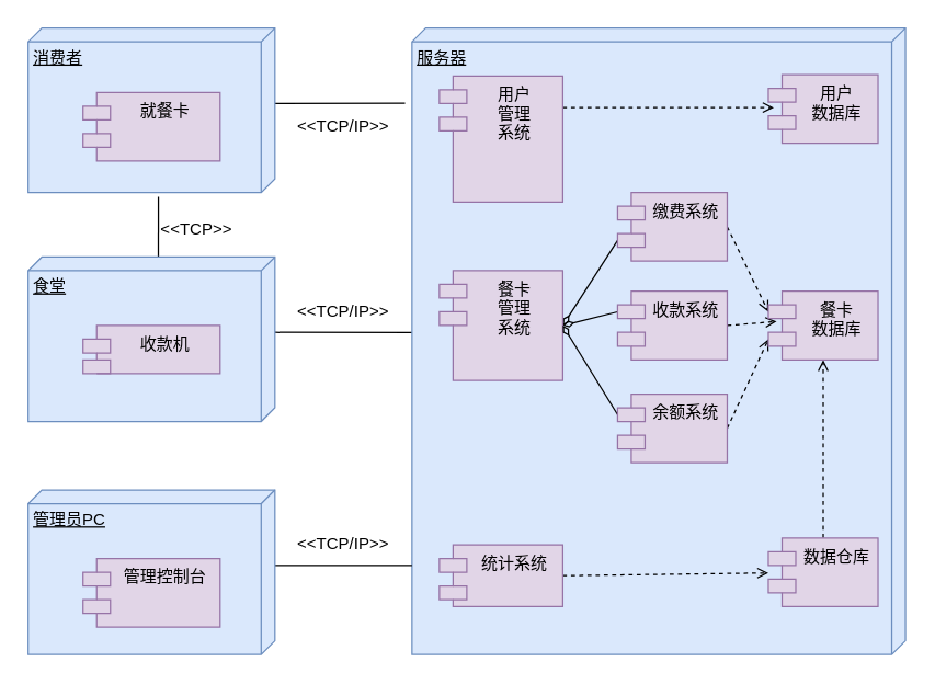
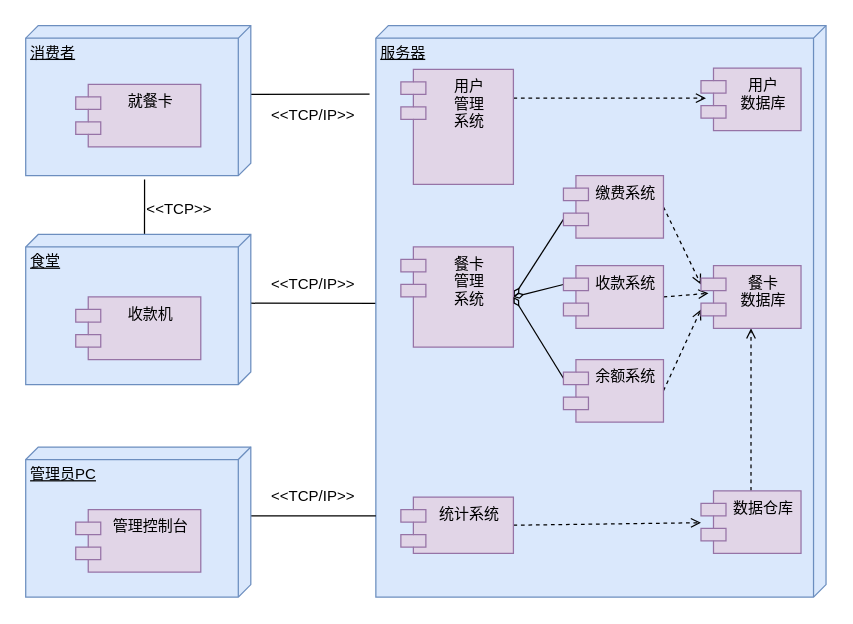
  <mxCell id="0" />
  <mxCell id="1" parent="0" />
  <mxCell id="2" style="edgeStyle=none;rounded=0;orthogonalLoop=1;jettySize=auto;html=1;exitX=0;exitY=0;exitDx=55;exitDy=0;exitPerimeter=0;entryX=0.12;entryY=1.014;entryDx=0;entryDy=0;entryPerimeter=0;endArrow=none;endFill=0;" edge="1" parent="1" source="3" target="10"><mxGeometry relative="1" as="geometry" /></mxCell>
  <mxCell id="3" value="消费者" style="verticalAlign=top;align=left;spacingTop=8;spacingLeft=2;spacingRight=12;shape=cube;size=10;direction=south;fontStyle=4;html=1;fillColor=#dae8fc;strokeColor=#6c8ebf;" vertex="1" parent="1"><mxGeometry x="20" y="20" width="180" height="120" as="geometry" /></mxCell>
  <mxCell id="4" value="就餐卡" style="shape=module;align=left;spacingLeft=20;align=center;verticalAlign=top;fillColor=#e1d5e7;strokeColor=#9673a6;" vertex="1" parent="1"><mxGeometry x="60" y="67" width="100" height="50" as="geometry" /></mxCell>
  <mxCell id="5" style="rounded=0;orthogonalLoop=1;jettySize=auto;html=1;exitX=0;exitY=0;exitDx=0;exitDy=85;exitPerimeter=0;entryX=1.025;entryY=0.472;entryDx=0;entryDy=0;entryPerimeter=0;endArrow=none;endFill=0;" edge="1" parent="1" source="7" target="3"><mxGeometry relative="1" as="geometry" /></mxCell>
  <mxCell id="6" style="edgeStyle=none;rounded=0;orthogonalLoop=1;jettySize=auto;html=1;exitX=0;exitY=0;exitDx=55;exitDy=0;exitPerimeter=0;entryX=0.486;entryY=0.997;entryDx=0;entryDy=0;entryPerimeter=0;endArrow=none;endFill=0;" edge="1" parent="1" source="7" target="10"><mxGeometry relative="1" as="geometry" /></mxCell>
  <mxCell id="7" value="食堂" style="verticalAlign=top;align=left;spacingTop=8;spacingLeft=2;spacingRight=12;shape=cube;size=10;direction=south;fontStyle=4;html=1;fillColor=#dae8fc;strokeColor=#6c8ebf;" vertex="1" parent="1"><mxGeometry x="20" y="187" width="180" height="120" as="geometry" /></mxCell>
- <mxCell id="8" value="收款机" style="shape=module;align=left;spacingLeft=20;align=center;verticalAlign=top;fillColor=#e1d5e7;strokeColor=#9673a6;" vertex="1" parent="1"><mxGeometry x="60" y="237" width="100" height="35" as="geometry" /></mxCell>
+ <mxCell id="8" value="收款机" style="shape=module;align=left;spacingLeft=20;align=center;verticalAlign=top;fillColor=#e1d5e7;strokeColor=#9673a6;" vertex="1" parent="1"><mxGeometry x="60" y="237" width="100" height="50" as="geometry" /></mxCell>
  <mxCell id="9" value="&amp;lt;&amp;lt;TCP&amp;gt;&amp;gt;" style="text;html=1;strokeColor=none;fillColor=none;align=center;verticalAlign=middle;whiteSpace=wrap;rounded=0;" vertex="1" parent="1"><mxGeometry x="123" y="157" width="40" height="20" as="geometry" /></mxCell>
  <mxCell id="10" value="服务器" style="verticalAlign=top;align=left;spacingTop=8;spacingLeft=2;spacingRight=12;shape=cube;size=10;direction=south;fontStyle=4;html=1;fillColor=#dae8fc;strokeColor=#6c8ebf;" vertex="1" parent="1"><mxGeometry x="300" y="20" width="360" height="457" as="geometry" /></mxCell>
  <mxCell id="11" value="&amp;lt;&amp;lt;TCP/IP&amp;gt;&amp;gt;" style="text;html=1;strokeColor=none;fillColor=none;align=center;verticalAlign=middle;whiteSpace=wrap;rounded=0;" vertex="1" parent="1"><mxGeometry x="230" y="217" width="40" height="20" as="geometry" /></mxCell>
  <mxCell id="12" value="&amp;lt;&amp;lt;TCP/IP&amp;gt;&amp;gt;" style="text;html=1;strokeColor=none;fillColor=none;align=center;verticalAlign=middle;whiteSpace=wrap;rounded=0;" vertex="1" parent="1"><mxGeometry x="230" y="82" width="40" height="20" as="geometry" /></mxCell>
  <mxCell id="13" style="edgeStyle=none;rounded=0;orthogonalLoop=1;jettySize=auto;html=1;exitX=0;exitY=0;exitDx=0;exitDy=15;exitPerimeter=0;entryX=1;entryY=0.5;entryDx=0;entryDy=0;startArrow=none;startFill=0;endArrow=diamondThin;endFill=0;" edge="1" parent="1" source="15" target="29"><mxGeometry relative="1" as="geometry" /></mxCell>
  <mxCell id="14" style="edgeStyle=none;rounded=0;orthogonalLoop=1;jettySize=auto;html=1;exitX=1;exitY=0.5;exitDx=0;exitDy=0;entryX=0.075;entryY=0.44;entryDx=0;entryDy=0;entryPerimeter=0;dashed=1;startArrow=none;startFill=0;endArrow=open;endFill=0;" edge="1" parent="1" source="15" target="34"><mxGeometry relative="1" as="geometry" /></mxCell>
  <mxCell id="15" value="收款系统" style="shape=module;align=left;spacingLeft=20;align=center;verticalAlign=top;fillColor=#e1d5e7;strokeColor=#9673a6;" vertex="1" parent="1"><mxGeometry x="450" y="212" width="80" height="50" as="geometry" /></mxCell>
  <mxCell id="16" style="edgeStyle=none;rounded=0;orthogonalLoop=1;jettySize=auto;html=1;exitX=0;exitY=0;exitDx=0;exitDy=35;exitPerimeter=0;entryX=1;entryY=0.5;entryDx=0;entryDy=0;startArrow=none;startFill=0;endArrow=diamondThin;endFill=0;" edge="1" parent="1" source="18" target="29"><mxGeometry relative="1" as="geometry" /></mxCell>
  <mxCell id="17" style="edgeStyle=none;rounded=0;orthogonalLoop=1;jettySize=auto;html=1;exitX=1;exitY=0.5;exitDx=0;exitDy=0;entryX=0;entryY=0;entryDx=0;entryDy=15;entryPerimeter=0;startArrow=none;startFill=0;endArrow=open;endFill=0;dashed=1;" edge="1" parent="1" source="18" target="34"><mxGeometry relative="1" as="geometry" /></mxCell>
  <mxCell id="18" value="缴费系统" style="shape=module;align=left;spacingLeft=20;align=center;verticalAlign=top;fillColor=#e1d5e7;strokeColor=#9673a6;" vertex="1" parent="1"><mxGeometry x="450" y="140" width="80" height="50" as="geometry" /></mxCell>
  <mxCell id="19" style="edgeStyle=none;rounded=0;orthogonalLoop=1;jettySize=auto;html=1;exitX=0;exitY=0;exitDx=55;exitDy=0;exitPerimeter=0;entryX=0.858;entryY=1;entryDx=0;entryDy=0;entryPerimeter=0;endArrow=none;endFill=0;" edge="1" parent="1" source="20" target="10"><mxGeometry relative="1" as="geometry" /></mxCell>
  <mxCell id="20" value="管理员PC" style="verticalAlign=top;align=left;spacingTop=8;spacingLeft=2;spacingRight=12;shape=cube;size=10;direction=south;fontStyle=4;html=1;fillColor=#dae8fc;strokeColor=#6c8ebf;" vertex="1" parent="1"><mxGeometry x="20" y="357" width="180" height="120" as="geometry" /></mxCell>
  <mxCell id="21" value="管理控制台" style="shape=module;align=left;spacingLeft=20;align=center;verticalAlign=top;fillColor=#e1d5e7;strokeColor=#9673a6;" vertex="1" parent="1"><mxGeometry x="60" y="407" width="100" height="50" as="geometry" /></mxCell>
  <mxCell id="22" style="edgeStyle=none;rounded=0;orthogonalLoop=1;jettySize=auto;html=1;exitX=1;exitY=0.5;exitDx=0;exitDy=0;dashed=1;startArrow=none;startFill=0;endArrow=open;endFill=0;" edge="1" parent="1" source="23" target="25"><mxGeometry relative="1" as="geometry" /></mxCell>
  <mxCell id="23" value="统计系统" style="shape=module;align=left;spacingLeft=20;align=center;verticalAlign=top;fillColor=#e1d5e7;strokeColor=#9673a6;" vertex="1" parent="1"><mxGeometry x="320" y="397" width="90" height="45" as="geometry" /></mxCell>
  <mxCell id="24" style="edgeStyle=none;rounded=0;orthogonalLoop=1;jettySize=auto;html=1;exitX=0.5;exitY=0;exitDx=0;exitDy=0;entryX=0.5;entryY=1;entryDx=0;entryDy=0;dashed=1;startArrow=none;startFill=0;endArrow=open;endFill=0;" edge="1" parent="1" source="25" target="34"><mxGeometry relative="1" as="geometry" /></mxCell>
  <mxCell id="25" value="数据仓库" style="shape=module;align=left;spacingLeft=20;align=center;verticalAlign=top;fillColor=#e1d5e7;strokeColor=#9673a6;" vertex="1" parent="1"><mxGeometry x="560" y="392" width="80" height="50" as="geometry" /></mxCell>
  <mxCell id="26" value="&amp;lt;&amp;lt;TCP/IP&amp;gt;&amp;gt;" style="text;html=1;strokeColor=none;fillColor=none;align=center;verticalAlign=middle;whiteSpace=wrap;rounded=0;" vertex="1" parent="1"><mxGeometry x="230" y="387" width="40" height="20" as="geometry" /></mxCell>
  <mxCell id="27" style="edgeStyle=none;rounded=0;orthogonalLoop=1;jettySize=auto;html=1;exitX=1;exitY=0.25;exitDx=0;exitDy=0;dashed=1;startArrow=none;startFill=0;endArrow=open;endFill=0;" edge="1" parent="1" source="28"><mxGeometry relative="1" as="geometry"><mxPoint x="564" y="78" as="targetPoint" /></mxGeometry></mxCell>
  <mxCell id="28" value="用户&#10;管理&#10;系统" style="shape=module;align=left;spacingLeft=20;align=center;verticalAlign=top;fillColor=#e1d5e7;strokeColor=#9673a6;" vertex="1" parent="1"><mxGeometry x="320" y="55" width="90" height="92" as="geometry" /></mxCell>
  <mxCell id="29" value="餐卡&#10;管理&#10;系统" style="shape=module;align=left;spacingLeft=20;align=center;verticalAlign=top;fillColor=#e1d5e7;strokeColor=#9673a6;" vertex="1" parent="1"><mxGeometry x="320" y="197" width="90" height="80" as="geometry" /></mxCell>
  <mxCell id="30" style="edgeStyle=none;rounded=0;orthogonalLoop=1;jettySize=auto;html=1;exitX=0;exitY=0;exitDx=0;exitDy=15;exitPerimeter=0;startArrow=none;startFill=0;endArrow=diamondThin;endFill=0;" edge="1" parent="1" source="32"><mxGeometry relative="1" as="geometry"><mxPoint x="410" y="237" as="targetPoint" /></mxGeometry></mxCell>
  <mxCell id="31" style="edgeStyle=none;rounded=0;orthogonalLoop=1;jettySize=auto;html=1;exitX=1;exitY=0.5;exitDx=0;exitDy=0;entryX=0;entryY=0;entryDx=0;entryDy=35;entryPerimeter=0;dashed=1;startArrow=none;startFill=0;endArrow=open;endFill=0;" edge="1" parent="1" source="32" target="34"><mxGeometry relative="1" as="geometry" /></mxCell>
  <mxCell id="32" value="余额系统" style="shape=module;align=left;spacingLeft=20;align=center;verticalAlign=top;fillColor=#e1d5e7;strokeColor=#9673a6;" vertex="1" parent="1"><mxGeometry x="450" y="287" width="80" height="50" as="geometry" /></mxCell>
  <mxCell id="33" value="用户&#10;数据库" style="shape=module;align=left;spacingLeft=20;align=center;verticalAlign=top;fillColor=#e1d5e7;strokeColor=#9673a6;" vertex="1" parent="1"><mxGeometry x="560" y="54" width="80" height="50" as="geometry" /></mxCell>
  <mxCell id="34" value="餐卡&#10;数据库" style="shape=module;align=left;spacingLeft=20;align=center;verticalAlign=top;fillColor=#e1d5e7;strokeColor=#9673a6;" vertex="1" parent="1"><mxGeometry x="560" y="212" width="80" height="50" as="geometry" /></mxCell>
